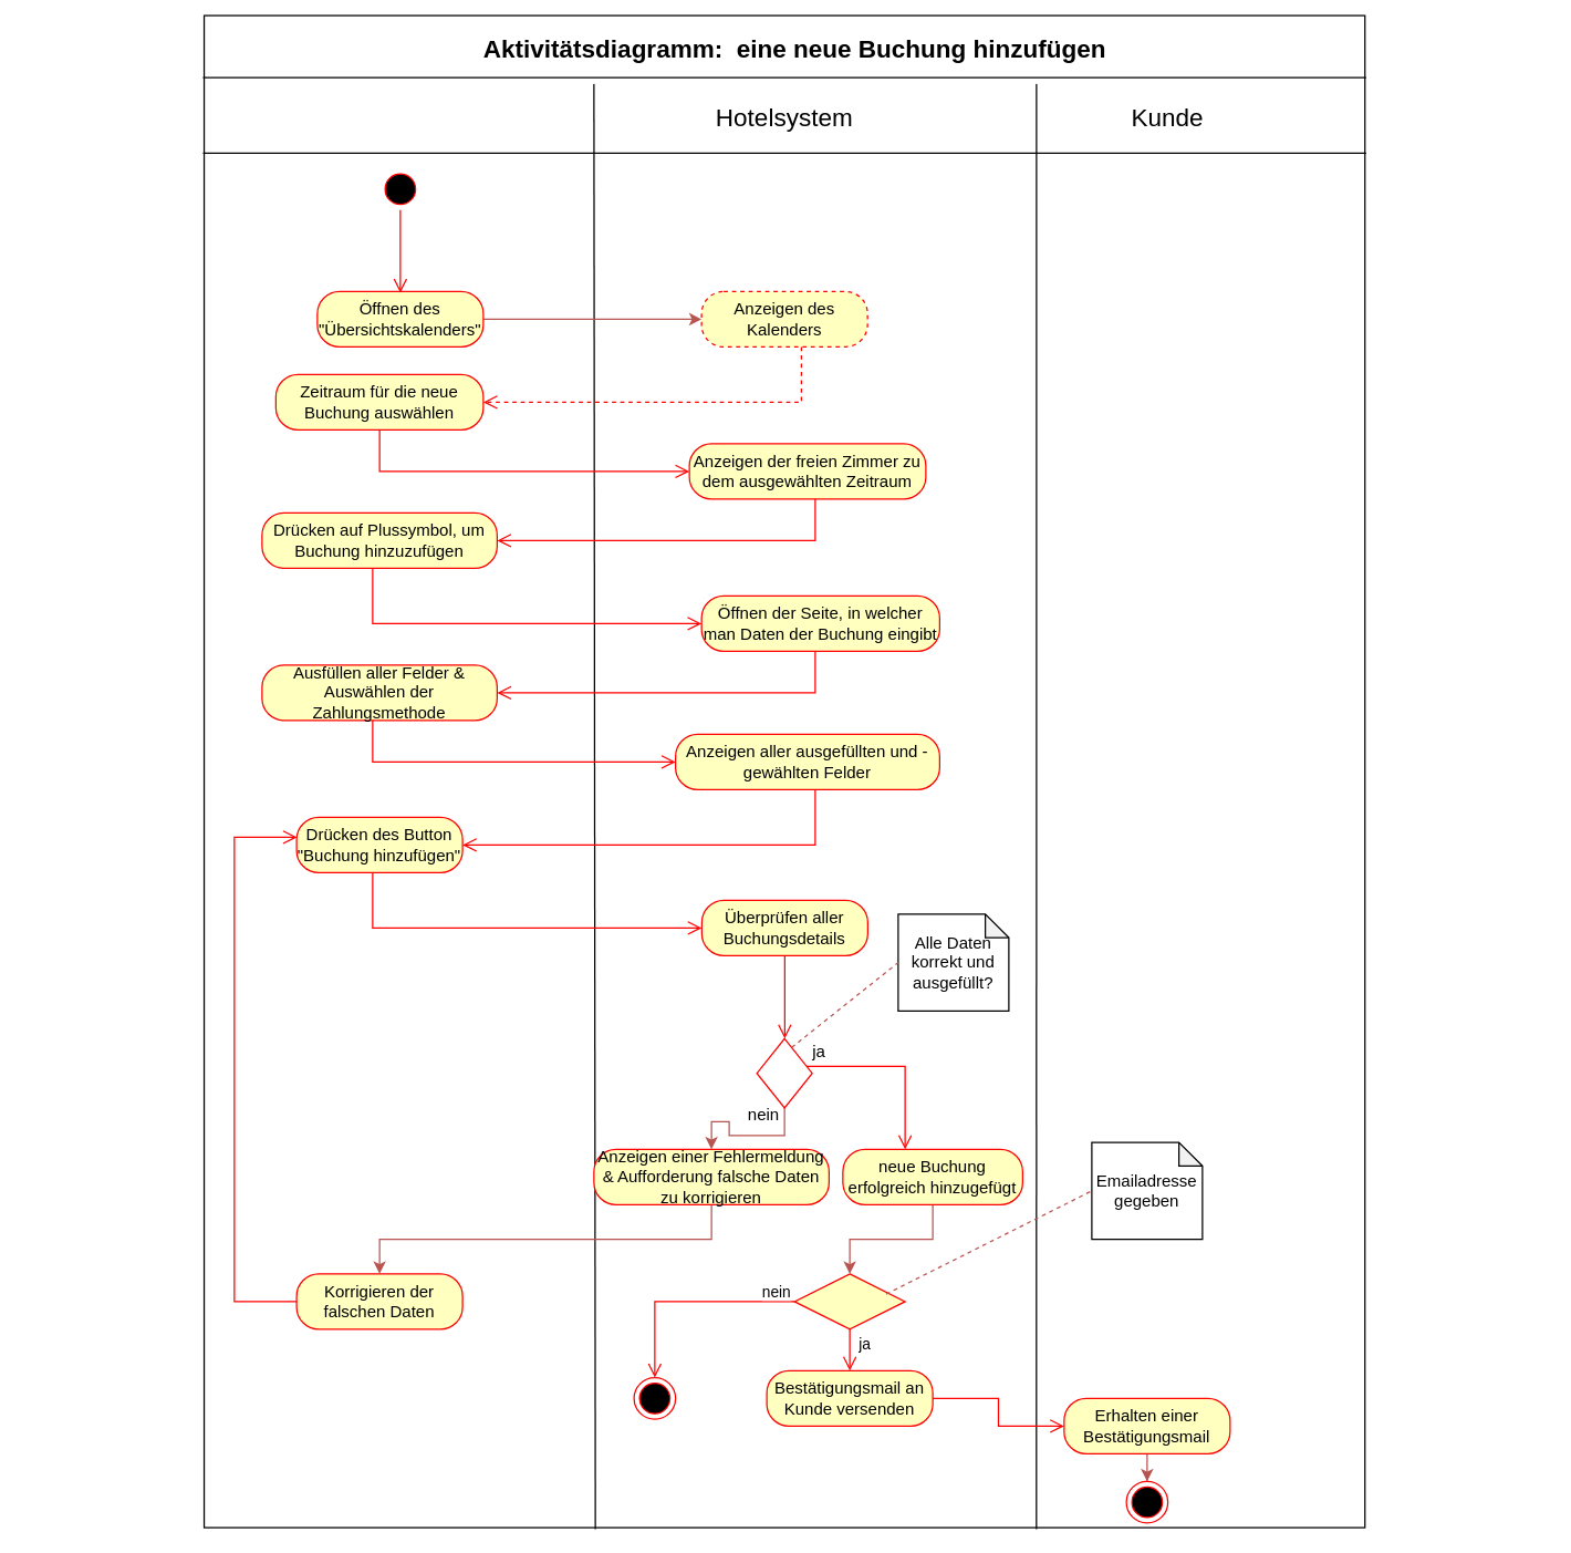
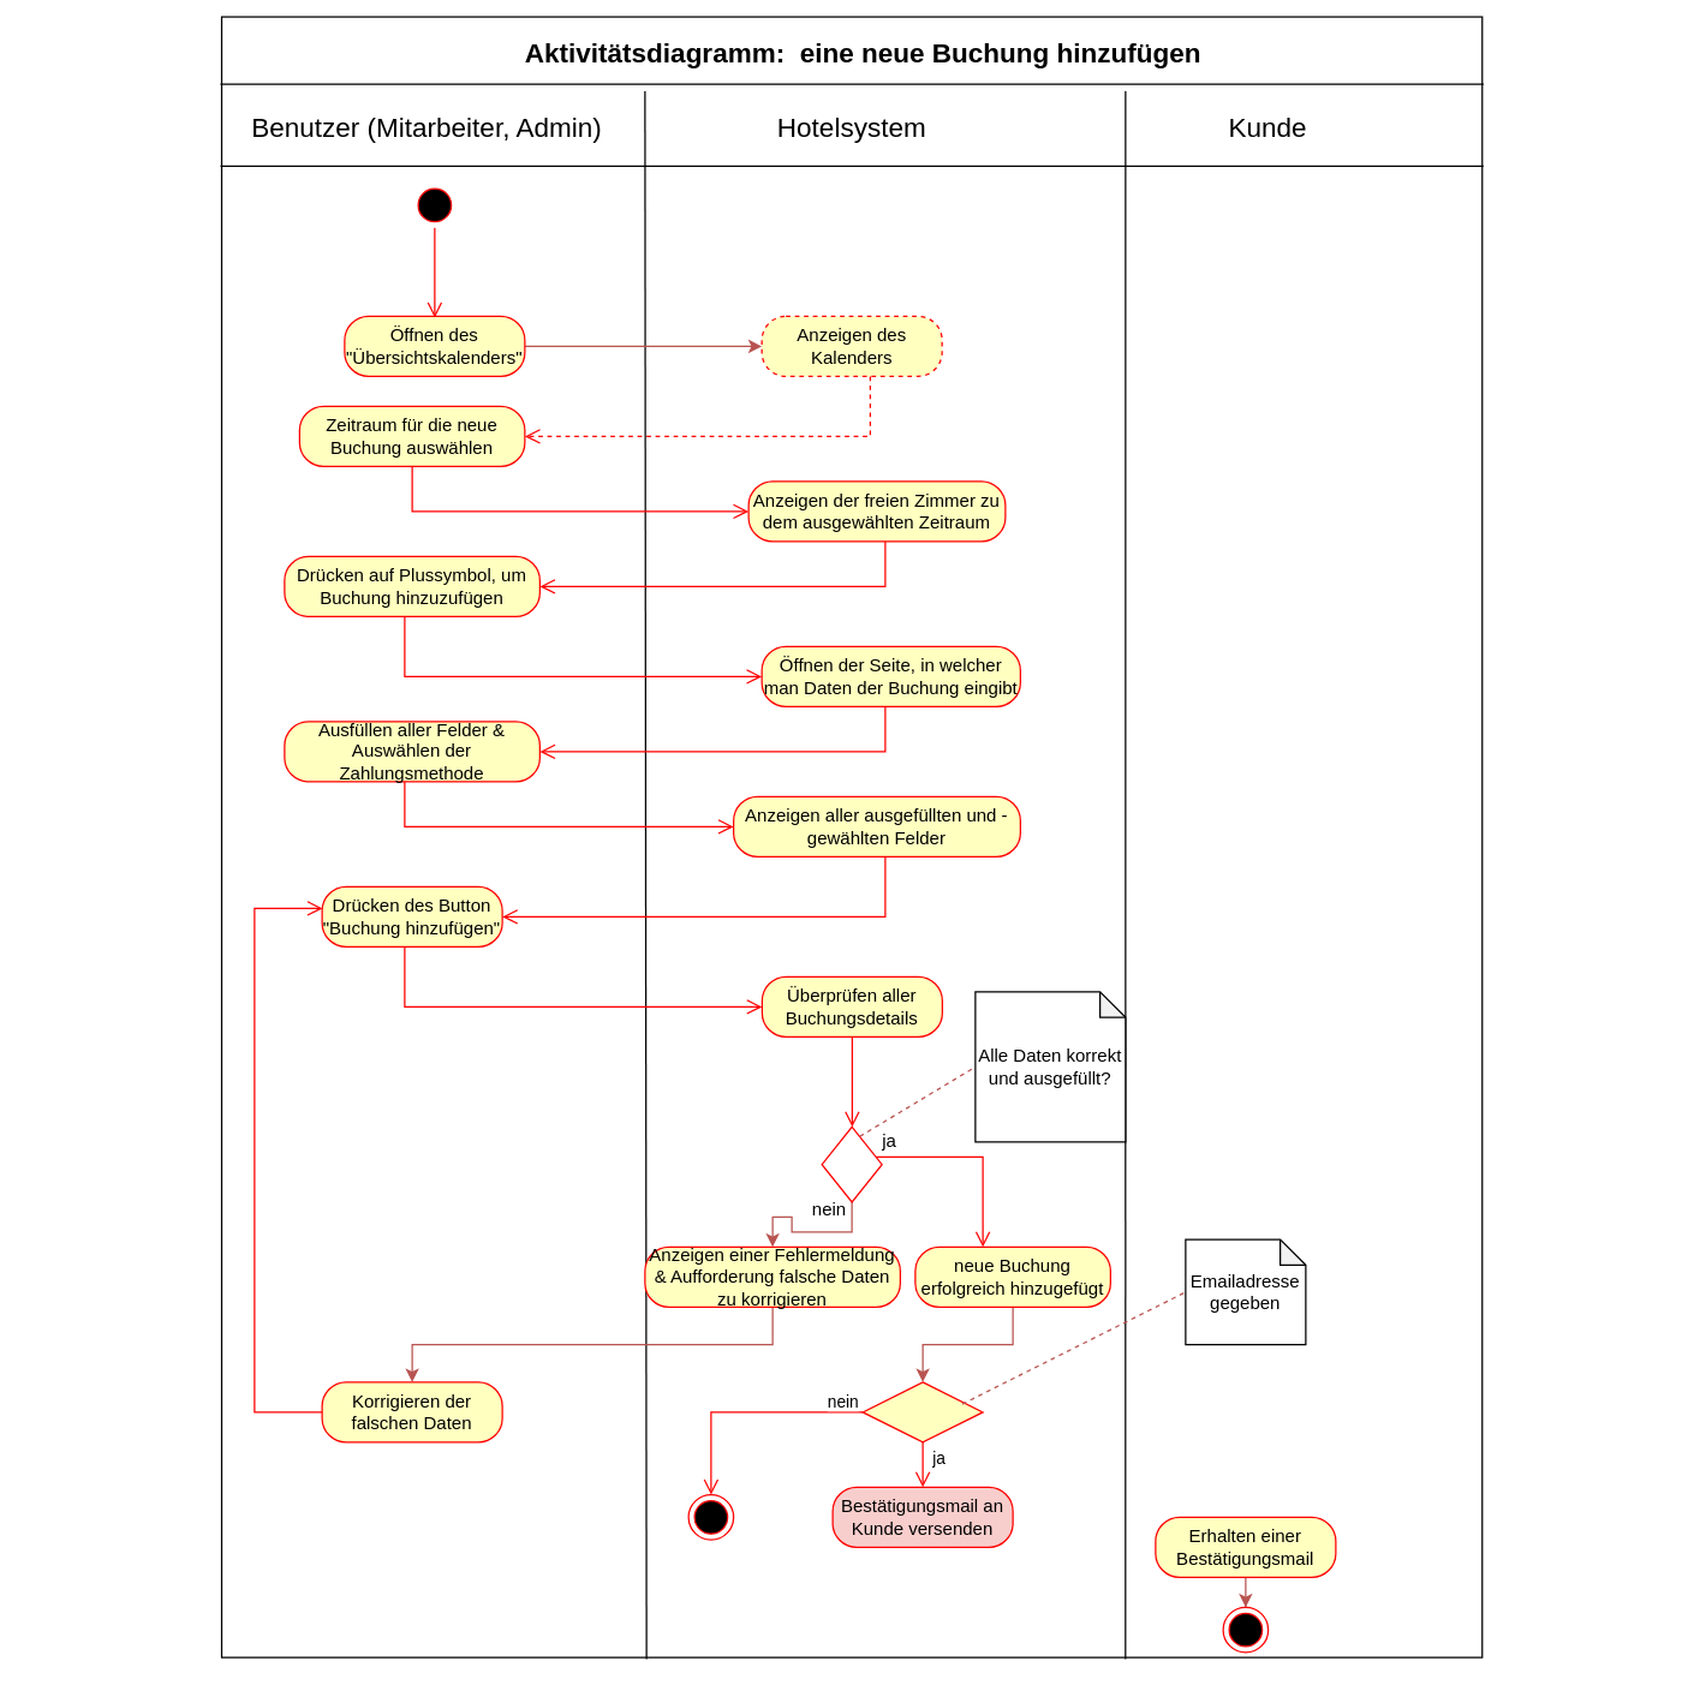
  <mxCell id="0" />
  <mxCell id="1" parent="0" />
  <mxCell id="2" value="" style="rounded=0;whiteSpace=wrap;html=1;rotation=90;fillColor=none;" parent="1" vertex="1"><mxGeometry x="20.41" y="137.28" width="1092.83" height="839.37" as="geometry" /></mxCell>
  <mxCell id="3" value="" style="endArrow=none;html=1;rounded=0;exitX=0.041;exitY=1.001;exitDx=0;exitDy=0;exitPerimeter=0;entryX=0.041;entryY=-0.001;entryDx=0;entryDy=0;entryPerimeter=0;" parent="1" source="2" target="2" edge="1"><mxGeometry width="50" height="50" relative="1" as="geometry"><mxPoint x="599" y="270" as="sourcePoint" /><mxPoint x="649" y="220" as="targetPoint" /></mxGeometry></mxCell>
  <mxCell id="4" value="&lt;b&gt;&lt;font style=&quot;font-size: 18px;&quot;&gt;Aktivitätsdiagramm: &amp;nbsp;eine neue Buchung hinzufügen&lt;/font&gt;&lt;/b&gt;" style="text;html=1;strokeColor=none;fillColor=none;align=center;verticalAlign=middle;whiteSpace=wrap;rounded=0;" parent="1" vertex="1"><mxGeometry x="332" y="20" width="485" height="30" as="geometry" /></mxCell>
  <mxCell id="5" value="" style="endArrow=none;html=1;rounded=0;exitX=1.001;exitY=0.663;exitDx=0;exitDy=0;exitPerimeter=0;" parent="1" source="2" edge="1"><mxGeometry width="50" height="50" relative="1" as="geometry"><mxPoint x="599" y="310" as="sourcePoint" /><mxPoint x="429" y="60" as="targetPoint" /></mxGeometry></mxCell>
  <mxCell id="6" value="" style="endArrow=none;html=1;rounded=0;exitX=1.001;exitY=0.283;exitDx=0;exitDy=0;exitPerimeter=0;" parent="1" source="2" edge="1"><mxGeometry width="50" height="50" relative="1" as="geometry"><mxPoint x="699" y="113" as="sourcePoint" /><mxPoint x="749" y="60" as="targetPoint" /></mxGeometry></mxCell>
  <mxCell id="7" value="" style="endArrow=none;html=1;rounded=0;exitX=0.041;exitY=1.001;exitDx=0;exitDy=0;exitPerimeter=0;entryX=0.041;entryY=-0.001;entryDx=0;entryDy=0;entryPerimeter=0;" parent="1" edge="1"><mxGeometry width="50" height="50" relative="1" as="geometry"><mxPoint x="146.32" y="110" as="sourcePoint" /><mxPoint x="987.32" y="110" as="targetPoint" /></mxGeometry></mxCell>
+ <mxCell id="8" value="&lt;font style=&quot;font-size: 18px;&quot;&gt;Benutzer (Mitarbeiter, Admin)&lt;/font&gt;" style="text;html=1;strokeColor=none;fillColor=none;align=center;verticalAlign=middle;whiteSpace=wrap;rounded=0;" parent="1" vertex="1"><mxGeometry x="159" y="70.32" width="250" height="30" as="geometry" /></mxCell>
  <mxCell id="9" value="&lt;font style=&quot;font-size: 18px;&quot;&gt;Hotelsystem&lt;/font&gt;" style="text;html=1;strokeColor=none;fillColor=none;align=center;verticalAlign=middle;whiteSpace=wrap;rounded=0;" parent="1" vertex="1"><mxGeometry x="511.82" y="70.32" width="110" height="30" as="geometry" /></mxCell>
  <mxCell id="10" value="&lt;font style=&quot;font-size: 18px;&quot;&gt;Kunde&lt;/font&gt;" style="text;html=1;strokeColor=none;fillColor=none;align=center;verticalAlign=middle;whiteSpace=wrap;rounded=0;" parent="1" vertex="1"><mxGeometry x="789" y="70.32" width="110" height="30" as="geometry" /></mxCell>
  <mxCell id="11" style="edgeStyle=orthogonalEdgeStyle;rounded=0;orthogonalLoop=1;jettySize=auto;html=1;fillColor=#f8cecc;strokeColor=#b85450;" parent="1" source="12" target="15" edge="1"><mxGeometry relative="1" as="geometry" /></mxCell>
  <mxCell id="12" value="Öffnen des &quot;Übersichtskalenders&quot;" style="rounded=1;whiteSpace=wrap;html=1;arcSize=40;fontColor=#000000;fillColor=#ffffc0;strokeColor=#ff0000;" parent="1" vertex="1"><mxGeometry x="229" y="210" width="120" height="40" as="geometry" /></mxCell>
  <mxCell id="13" value="" style="ellipse;html=1;shape=startState;fillColor=#000000;strokeColor=#ff0000;" parent="1" vertex="1"><mxGeometry x="274" y="121" width="30" height="30" as="geometry" /></mxCell>
  <mxCell id="14" value="" style="edgeStyle=orthogonalEdgeStyle;html=1;verticalAlign=bottom;endArrow=open;endSize=8;strokeColor=#ff0000;rounded=0;" parent="1" source="13" edge="1"><mxGeometry relative="1" as="geometry"><mxPoint x="289" y="211" as="targetPoint" /></mxGeometry></mxCell>
  <mxCell id="15" value="Anzeigen des Kalenders" style="rounded=1;whiteSpace=wrap;html=1;arcSize=40;fontColor=#000000;fillColor=#ffffc0;strokeColor=#ff0000;dashed=1;" parent="1" vertex="1"><mxGeometry x="506.82" y="210" width="120" height="40" as="geometry" /></mxCell>
  <mxCell id="16" value="" style="edgeStyle=orthogonalEdgeStyle;html=1;verticalAlign=bottom;endArrow=open;endSize=8;strokeColor=#ff0000;rounded=0;entryX=1;entryY=0.5;entryDx=0;entryDy=0;dashed=1;" parent="1" source="15" target="17" edge="1"><mxGeometry relative="1" as="geometry"><mxPoint x="566.82" y="310" as="targetPoint" /><Array as="points"><mxPoint x="579" y="290" /></Array></mxGeometry></mxCell>
  <mxCell id="17" value="Zeitraum für die neue Buchung auswählen" style="rounded=1;whiteSpace=wrap;html=1;arcSize=40;fontColor=#000000;fillColor=#ffffc0;strokeColor=#ff0000;" parent="1" vertex="1"><mxGeometry x="199" y="270" width="150" height="40" as="geometry" /></mxCell>
  <mxCell id="18" value="" style="edgeStyle=orthogonalEdgeStyle;html=1;verticalAlign=bottom;endArrow=open;endSize=8;strokeColor=#ff0000;rounded=0;entryX=0;entryY=0.5;entryDx=0;entryDy=0;" parent="1" source="17" target="19" edge="1"><mxGeometry relative="1" as="geometry"><mxPoint x="289" y="370" as="targetPoint" /><Array as="points"><mxPoint x="274" y="340" /></Array></mxGeometry></mxCell>
  <mxCell id="19" value="Anzeigen der freien Zimmer zu dem ausgewählten Zeitraum" style="rounded=1;whiteSpace=wrap;html=1;arcSize=40;fontColor=#000000;fillColor=#ffffc0;strokeColor=#ff0000;" parent="1" vertex="1"><mxGeometry x="498" y="320" width="171" height="40" as="geometry" /></mxCell>
  <mxCell id="20" value="" style="edgeStyle=orthogonalEdgeStyle;html=1;verticalAlign=bottom;endArrow=open;endSize=8;strokeColor=#ff0000;rounded=0;entryX=1;entryY=0.5;entryDx=0;entryDy=0;" parent="1" source="19" target="21" edge="1"><mxGeometry relative="1" as="geometry"><mxPoint x="572" y="440" as="targetPoint" /><Array as="points"><mxPoint x="589" y="390" /></Array></mxGeometry></mxCell>
  <mxCell id="21" value="Drücken auf Plussymbol, um Buchung hinzuzufügen" style="rounded=1;whiteSpace=wrap;html=1;arcSize=40;fontColor=#000000;fillColor=#ffffc0;strokeColor=#ff0000;" parent="1" vertex="1"><mxGeometry x="189" y="370" width="170" height="40" as="geometry" /></mxCell>
  <mxCell id="22" value="" style="edgeStyle=orthogonalEdgeStyle;html=1;verticalAlign=bottom;endArrow=open;endSize=8;strokeColor=#ff0000;rounded=0;entryX=0;entryY=0.5;entryDx=0;entryDy=0;" parent="1" source="21" target="23" edge="1"><mxGeometry relative="1" as="geometry"><mxPoint x="269" y="480" as="targetPoint" /><Array as="points"><mxPoint x="269" y="450" /></Array></mxGeometry></mxCell>
  <mxCell id="23" value="Öffnen der Seite, in welcher man Daten der Buchung eingibt" style="rounded=1;whiteSpace=wrap;html=1;arcSize=40;fontColor=#000000;fillColor=#ffffc0;strokeColor=#ff0000;" parent="1" vertex="1"><mxGeometry x="506.82" y="430" width="172.18" height="40" as="geometry" /></mxCell>
  <mxCell id="24" value="" style="edgeStyle=orthogonalEdgeStyle;html=1;verticalAlign=bottom;endArrow=open;endSize=8;strokeColor=#ff0000;rounded=0;entryX=1;entryY=0.5;entryDx=0;entryDy=0;" parent="1" source="23" target="25" edge="1"><mxGeometry relative="1" as="geometry"><mxPoint x="574" y="530" as="targetPoint" /><Array as="points"><mxPoint x="589" y="500" /></Array></mxGeometry></mxCell>
  <mxCell id="25" value="Ausfüllen aller Felder &amp;amp; Auswählen der Zahlungsmethode" style="rounded=1;whiteSpace=wrap;html=1;arcSize=40;fontColor=#000000;fillColor=#ffffc0;strokeColor=#ff0000;" parent="1" vertex="1"><mxGeometry x="189" y="480" width="170" height="40" as="geometry" /></mxCell>
  <mxCell id="26" value="" style="edgeStyle=orthogonalEdgeStyle;html=1;verticalAlign=bottom;endArrow=open;endSize=8;strokeColor=#ff0000;rounded=0;entryX=0;entryY=0.5;entryDx=0;entryDy=0;" parent="1" source="25" target="27" edge="1"><mxGeometry relative="1" as="geometry"><mxPoint x="274" y="580" as="targetPoint" /><Array as="points"><mxPoint x="269" y="550" /></Array></mxGeometry></mxCell>
  <mxCell id="27" value="Anzeigen aller ausgefüllten und -gewählten Felder" style="rounded=1;whiteSpace=wrap;html=1;arcSize=40;fontColor=#000000;fillColor=#ffffc0;strokeColor=#ff0000;" parent="1" vertex="1"><mxGeometry x="488" y="530" width="191" height="40" as="geometry" /></mxCell>
  <mxCell id="28" value="" style="edgeStyle=orthogonalEdgeStyle;html=1;verticalAlign=bottom;endArrow=open;endSize=8;strokeColor=#ff0000;rounded=0;entryX=1;entryY=0.5;entryDx=0;entryDy=0;" parent="1" source="27" target="29" edge="1"><mxGeometry relative="1" as="geometry"><mxPoint x="558" y="690" as="targetPoint" /><Array as="points"><mxPoint x="589" y="610" /></Array></mxGeometry></mxCell>
  <mxCell id="29" value="Drücken des Button &quot;Buchung hinzufügen&quot;" style="rounded=1;whiteSpace=wrap;html=1;arcSize=40;fontColor=#000000;fillColor=#ffffc0;strokeColor=#ff0000;" parent="1" vertex="1"><mxGeometry x="214" y="590" width="120" height="40" as="geometry" /></mxCell>
  <mxCell id="30" value="" style="edgeStyle=orthogonalEdgeStyle;html=1;verticalAlign=bottom;endArrow=open;endSize=8;strokeColor=#ff0000;rounded=0;entryX=0;entryY=0.5;entryDx=0;entryDy=0;" parent="1" source="29" target="31" edge="1"><mxGeometry relative="1" as="geometry"><mxPoint x="274" y="690" as="targetPoint" /><Array as="points"><mxPoint x="269" y="670" /></Array></mxGeometry></mxCell>
  <mxCell id="31" value="Überprüfen aller Buchungsdetails" style="rounded=1;whiteSpace=wrap;html=1;arcSize=40;fontColor=#000000;fillColor=#ffffc0;strokeColor=#ff0000;" parent="1" vertex="1"><mxGeometry x="507" y="650" width="120" height="40" as="geometry" /></mxCell>
  <mxCell id="32" value="" style="edgeStyle=orthogonalEdgeStyle;html=1;verticalAlign=bottom;endArrow=open;endSize=8;strokeColor=#ff0000;rounded=0;" parent="1" source="31" edge="1"><mxGeometry relative="1" as="geometry"><mxPoint x="567" y="750" as="targetPoint" /></mxGeometry></mxCell>
  <mxCell id="33" style="edgeStyle=orthogonalEdgeStyle;rounded=0;orthogonalLoop=1;jettySize=auto;html=1;entryX=0.5;entryY=0;entryDx=0;entryDy=0;fillColor=#f8cecc;strokeColor=#b85450;" parent="1" source="34" target="37" edge="1"><mxGeometry relative="1" as="geometry" /></mxCell>
  <mxCell id="34" value="" style="rhombus;whiteSpace=wrap;html=1;fontColor=#000000;fillColor=none;strokeColor=#ff0000;" parent="1" vertex="1"><mxGeometry x="546.82" y="750" width="40" height="50" as="geometry" /></mxCell>
  <mxCell id="35" value="" style="edgeStyle=orthogonalEdgeStyle;html=1;align=left;verticalAlign=bottom;endArrow=open;endSize=8;strokeColor=#ff0000;rounded=0;" parent="1" source="34" target="39" edge="1"><mxGeometry x="-1" relative="1" as="geometry"><mxPoint x="709" y="770" as="targetPoint" /><Array as="points"><mxPoint x="654" y="770" /></Array><mxPoint as="offset" /></mxGeometry></mxCell>
  <mxCell id="36" style="edgeStyle=orthogonalEdgeStyle;rounded=0;orthogonalLoop=1;jettySize=auto;html=1;exitX=0.5;exitY=1;exitDx=0;exitDy=0;entryX=0.5;entryY=0;entryDx=0;entryDy=0;fillColor=#f8cecc;strokeColor=#b85450;" parent="1" source="37" target="40" edge="1"><mxGeometry relative="1" as="geometry" /></mxCell>
  <mxCell id="37" value="Anzeigen einer Fehlermeldung &amp;amp; Aufforderung falsche Daten zu korrigieren" style="rounded=1;whiteSpace=wrap;html=1;arcSize=40;fontColor=#000000;fillColor=#ffffc0;strokeColor=#ff0000;" parent="1" vertex="1"><mxGeometry x="429" y="830" width="170" height="40" as="geometry" /></mxCell>
  <mxCell id="38" value="" style="edgeStyle=orthogonalEdgeStyle;rounded=0;orthogonalLoop=1;jettySize=auto;html=1;fillColor=#f8cecc;strokeColor=#b85450;entryX=0.5;entryY=0;entryDx=0;entryDy=0;" parent="1" source="39" target="49" edge="1"><mxGeometry relative="1" as="geometry"><mxPoint x="619" y="915" as="targetPoint" /></mxGeometry></mxCell>
  <mxCell id="39" value="neue Buchung erfolgreich hinzugefügt" style="rounded=1;whiteSpace=wrap;html=1;arcSize=40;fontColor=#000000;fillColor=#ffffc0;strokeColor=#ff0000;" parent="1" vertex="1"><mxGeometry x="609" y="830" width="130" height="40" as="geometry" /></mxCell>
  <mxCell id="40" value="Korrigieren der falschen Daten" style="rounded=1;whiteSpace=wrap;html=1;arcSize=40;fontColor=#000000;fillColor=#ffffc0;strokeColor=#ff0000;" parent="1" vertex="1"><mxGeometry x="214" y="920" width="120" height="40" as="geometry" /></mxCell>
  <mxCell id="41" value="" style="edgeStyle=orthogonalEdgeStyle;html=1;verticalAlign=bottom;endArrow=open;endSize=8;strokeColor=#ff0000;rounded=0;entryX=0.003;entryY=0.361;entryDx=0;entryDy=0;entryPerimeter=0;" parent="1" source="40" target="29" edge="1"><mxGeometry relative="1" as="geometry"><mxPoint x="274" y="990" as="targetPoint" /><Array as="points"><mxPoint x="169" y="940" /><mxPoint x="169" y="604" /></Array></mxGeometry></mxCell>
  <mxCell id="42" style="edgeStyle=orthogonalEdgeStyle;rounded=0;orthogonalLoop=1;jettySize=auto;html=1;entryX=0.5;entryY=0;entryDx=0;entryDy=0;fillColor=#f8cecc;strokeColor=#b85450;" parent="1" source="43" target="44" edge="1"><mxGeometry relative="1" as="geometry" /></mxCell>
  <mxCell id="43" value="Erhalten einer Bestätigungsmail" style="rounded=1;whiteSpace=wrap;html=1;arcSize=40;fontColor=#000000;fillColor=#ffffc0;strokeColor=#ff0000;" parent="1" vertex="1"><mxGeometry x="769" y="1010" width="120" height="40" as="geometry" /></mxCell>
  <mxCell id="44" value="" style="ellipse;html=1;shape=endState;fillColor=#000000;strokeColor=#ff0000;" parent="1" vertex="1"><mxGeometry x="814" y="1070" width="30" height="30" as="geometry" /></mxCell>
- <mxCell id="45" value="Alle Daten korrekt und ausgefüllt?" style="shape=note;whiteSpace=wrap;html=1;backgroundOutline=1;darkOpacity=0.05;size=17;" parent="1" vertex="1"><mxGeometry x="649" y="660" width="80" height="70" as="geometry" /></mxCell>
+ <mxCell id="45" value="Alle Daten korrekt und ausgefüllt?" style="shape=note;whiteSpace=wrap;html=1;backgroundOutline=1;darkOpacity=0.05;size=17;" parent="1" vertex="1"><mxGeometry x="649" y="660" width="100" height="100" as="geometry" /></mxCell>
  <mxCell id="46" value="" style="endArrow=none;dashed=1;html=1;rounded=0;entryX=0;entryY=0.5;entryDx=0;entryDy=0;entryPerimeter=0;exitX=0.629;exitY=0.127;exitDx=0;exitDy=0;exitPerimeter=0;fillColor=#f8cecc;strokeColor=#b85450;" parent="1" source="34" target="45" edge="1"><mxGeometry width="50" height="50" relative="1" as="geometry"><mxPoint x="569" y="890" as="sourcePoint" /><mxPoint x="619" y="840" as="targetPoint" /></mxGeometry></mxCell>
  <mxCell id="47" value="ja" style="text;html=1;strokeColor=none;fillColor=none;align=center;verticalAlign=middle;whiteSpace=wrap;rounded=0;" parent="1" vertex="1"><mxGeometry x="561.82" y="745" width="60" height="30" as="geometry" /></mxCell>
  <mxCell id="48" value="nein" style="text;html=1;strokeColor=none;fillColor=none;align=center;verticalAlign=middle;whiteSpace=wrap;rounded=0;" parent="1" vertex="1"><mxGeometry x="521.82" y="790" width="60" height="30" as="geometry" /></mxCell>
  <mxCell id="49" value="" style="rhombus;whiteSpace=wrap;html=1;fontColor=#000000;fillColor=#ffffc0;strokeColor=#ff0000;" vertex="1" parent="1"><mxGeometry x="574" y="920" width="80" height="40" as="geometry" /></mxCell>
  <mxCell id="50" value="ja" style="edgeStyle=orthogonalEdgeStyle;html=1;align=left;verticalAlign=bottom;endArrow=open;endSize=8;strokeColor=#ff0000;rounded=0;entryX=0.5;entryY=0;entryDx=0;entryDy=0;" edge="1" source="49" parent="1" target="54"><mxGeometry x="0.333" y="5" relative="1" as="geometry"><mxPoint x="889" y="820" as="targetPoint" /><mxPoint as="offset" /></mxGeometry></mxCell>
  <mxCell id="51" value="nein" style="edgeStyle=orthogonalEdgeStyle;html=1;align=left;verticalAlign=top;endArrow=open;endSize=8;strokeColor=#ff0000;rounded=0;entryX=0.5;entryY=0;entryDx=0;entryDy=0;" edge="1" source="49" parent="1" target="56"><mxGeometry x="-0.678" y="-20" relative="1" as="geometry"><mxPoint x="749" y="900" as="targetPoint" /><mxPoint as="offset" /></mxGeometry></mxCell>
  <mxCell id="52" value="Emailadresse gegeben" style="shape=note;whiteSpace=wrap;html=1;backgroundOutline=1;darkOpacity=0.05;size=17;" vertex="1" parent="1"><mxGeometry x="789" y="825" width="80" height="70" as="geometry" /></mxCell>
  <mxCell id="53" value="" style="endArrow=none;dashed=1;html=1;rounded=0;entryX=0;entryY=0.5;entryDx=0;entryDy=0;entryPerimeter=0;exitX=0.828;exitY=0.365;exitDx=0;exitDy=0;fillColor=#f8cecc;strokeColor=#b85450;exitPerimeter=0;" edge="1" parent="1" target="52" source="49"><mxGeometry width="50" height="50" relative="1" as="geometry"><mxPoint x="654" y="936" as="sourcePoint" /><mxPoint x="701" y="1020" as="targetPoint" /></mxGeometry></mxCell>
- <mxCell id="54" value="Bestätigungsmail an Kunde versenden" style="rounded=1;whiteSpace=wrap;html=1;arcSize=40;fontColor=#000000;fillColor=#ffffc0;strokeColor=#ff0000;" vertex="1" parent="1"><mxGeometry x="554" y="990" width="120" height="40" as="geometry" /></mxCell>
- <mxCell id="55" value="" style="edgeStyle=orthogonalEdgeStyle;html=1;verticalAlign=bottom;endArrow=open;endSize=8;strokeColor=#ff0000;rounded=0;entryX=0;entryY=0.5;entryDx=0;entryDy=0;" edge="1" source="54" parent="1" target="43"><mxGeometry relative="1" as="geometry"><mxPoint x="622" y="1080" as="targetPoint" /></mxGeometry></mxCell>
+ <mxCell id="54" value="Bestätigungsmail an Kunde versenden" style="rounded=1;whiteSpace=wrap;html=1;arcSize=40;fontColor=#000000;fillColor=#f8cecc;strokeColor=#ff0000;" vertex="1" parent="1"><mxGeometry x="554" y="990" width="120" height="40" as="geometry" /></mxCell>
  <mxCell id="56" value="" style="ellipse;html=1;shape=endState;fillColor=#000000;strokeColor=#ff0000;" vertex="1" parent="1"><mxGeometry x="458" y="995" width="30" height="30" as="geometry" /></mxCell>
